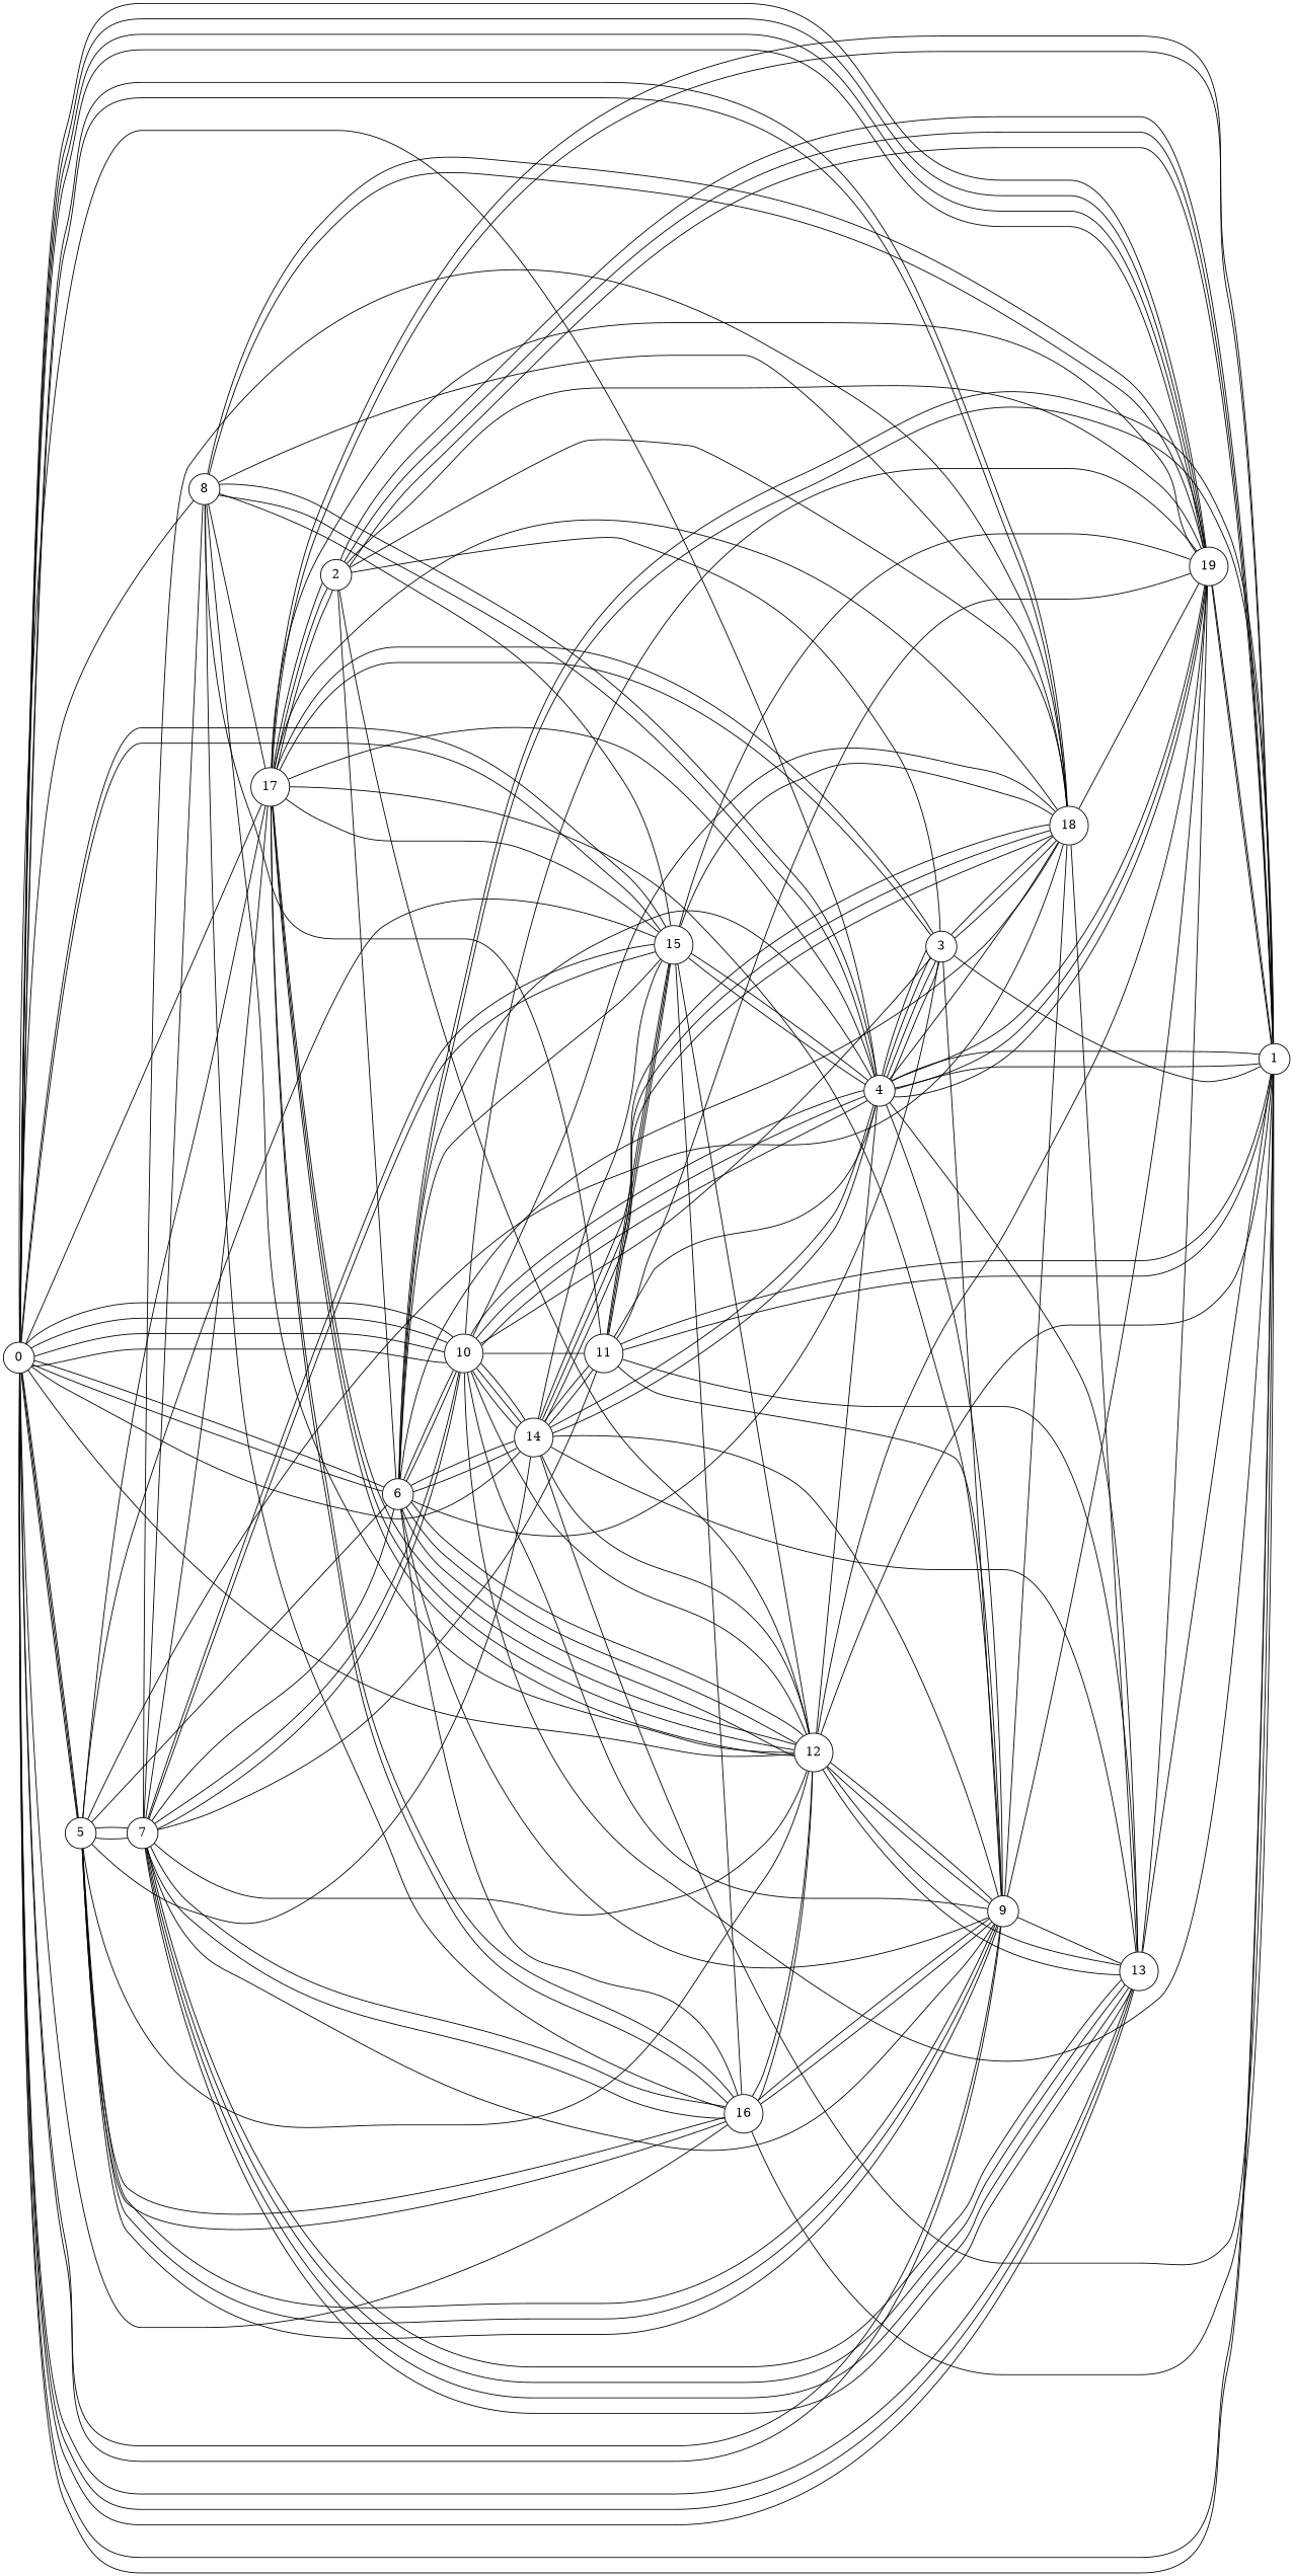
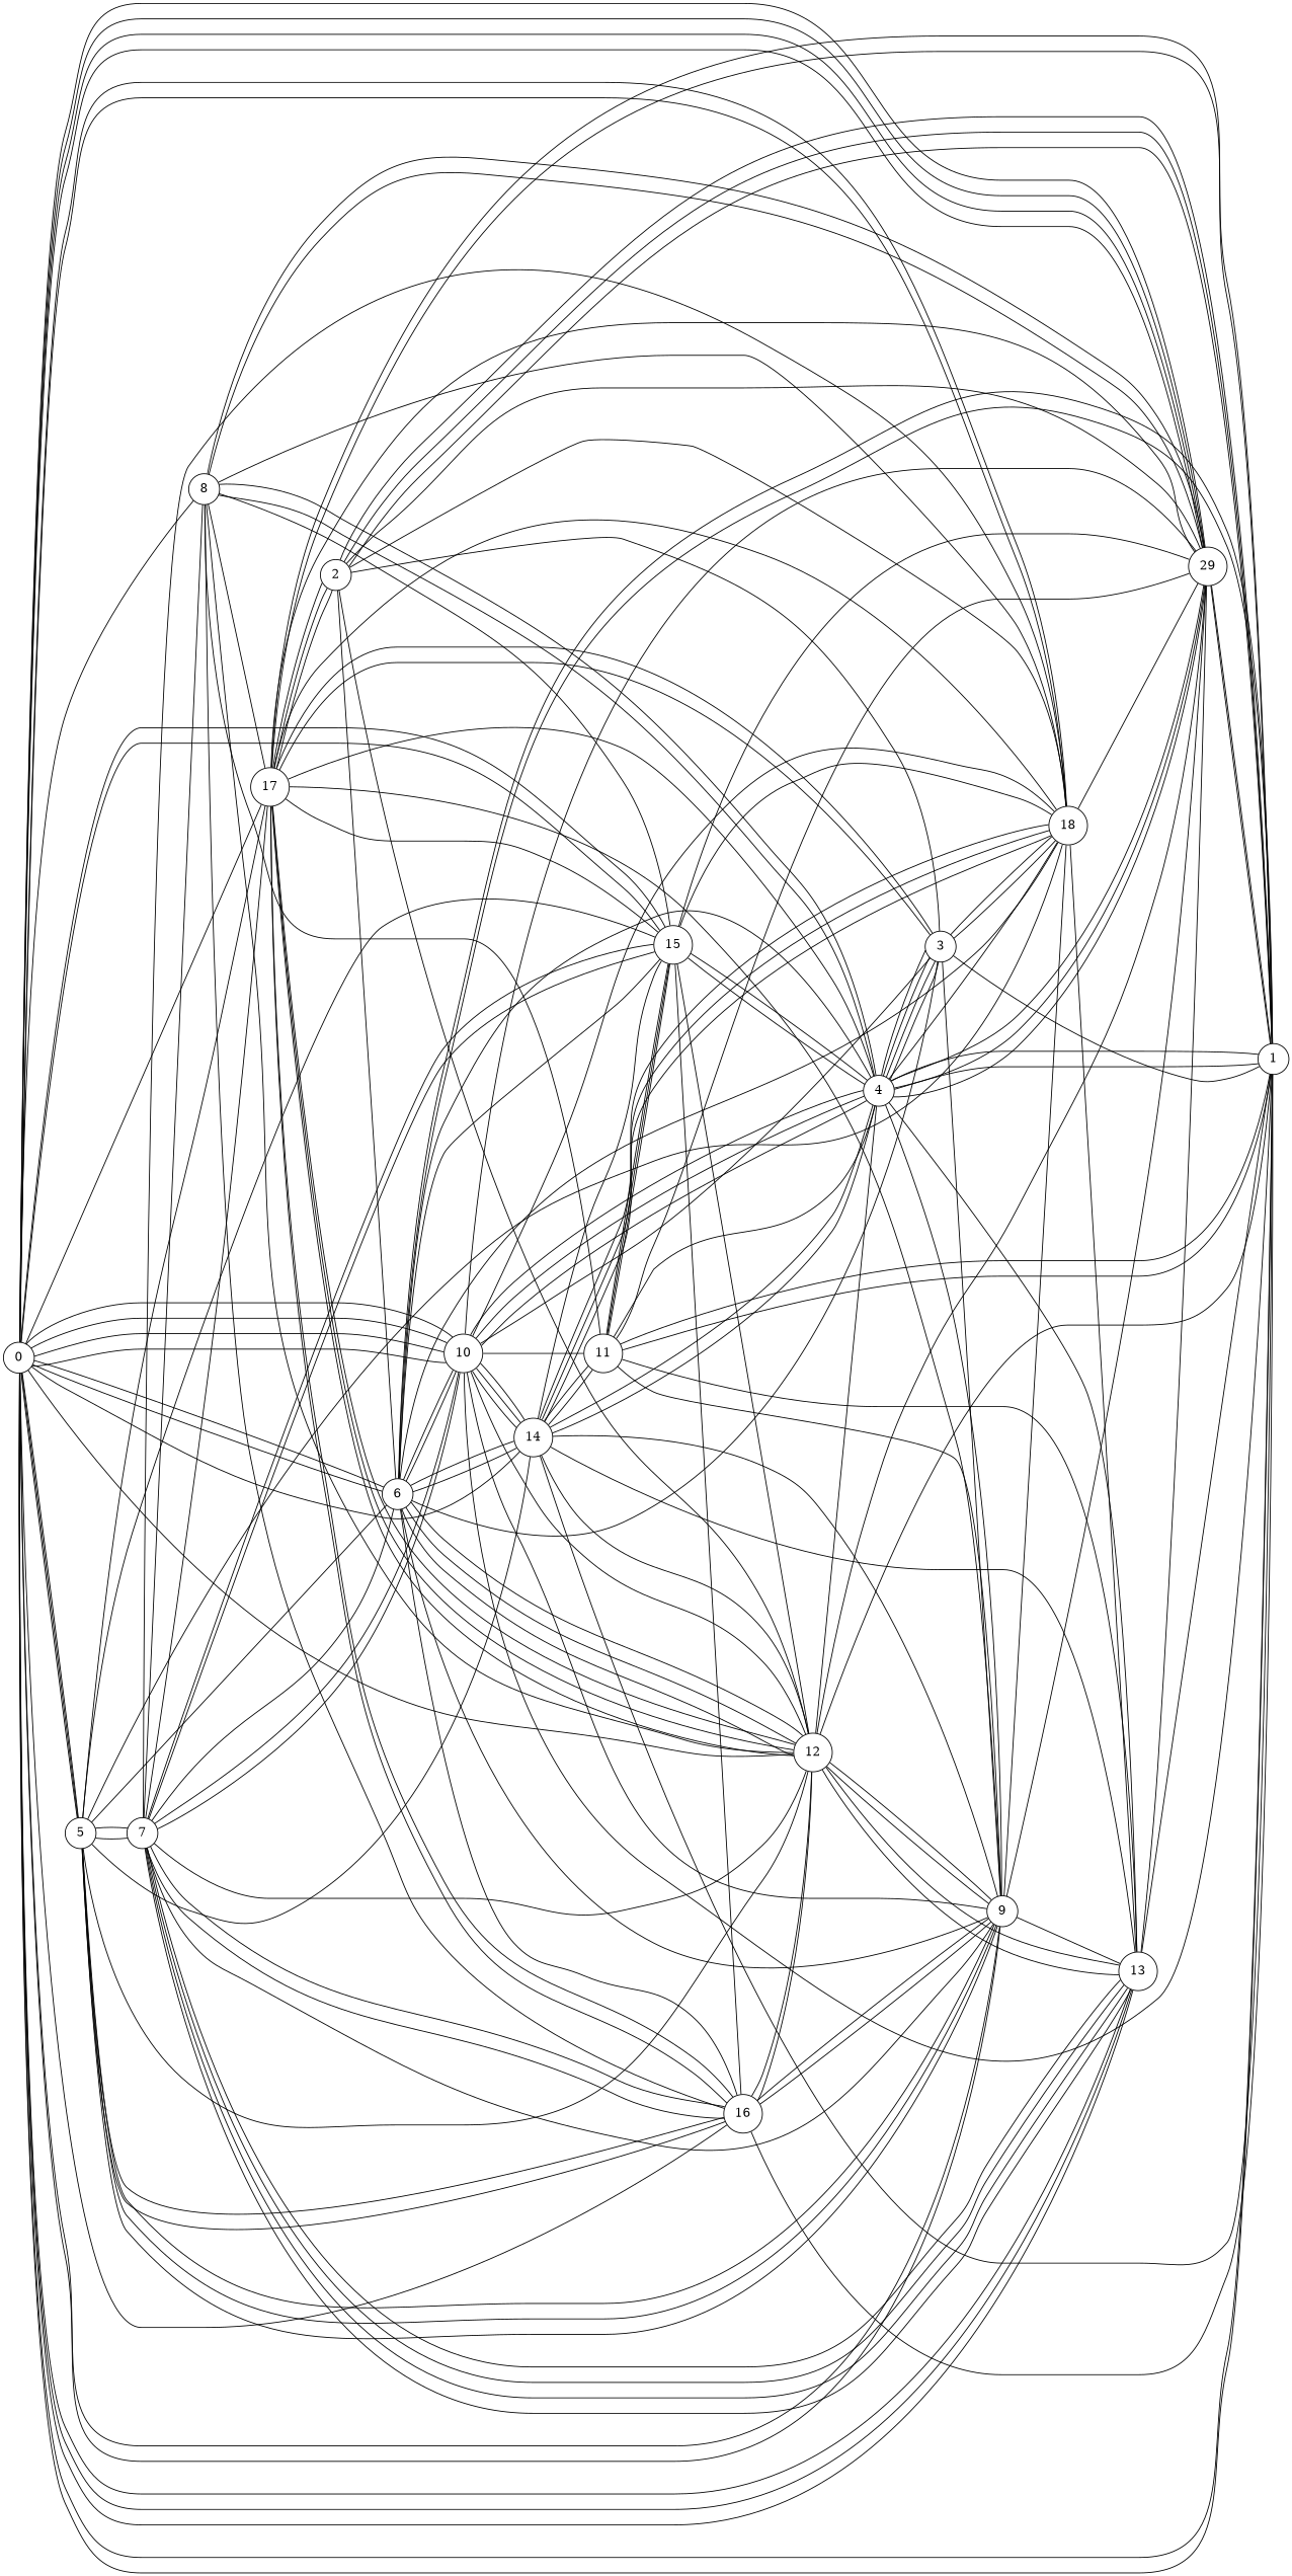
  graph {
    rankdir=LR
    node [shape=circle]
    0
    5
    6
    9
    15
    13
-   19
+   19 [label=29]
    18
    7
    1
    3
    4
    12
    10
    11
    16
    14
    17
    8
    2
    0 -- 5
    0 -- 5
    0 -- 6
    0 -- 9
    0 -- 15
    0 -- 13
    0 -- 19
    0 -- 19
    0 -- 19
    0 -- 18
    5 -- 0
    5 -- 9
    5 -- 9
    5 -- 18
    5 -- 7
    6 -- 0
    6 -- 5
    6 -- 7
    6 -- 1
    6 -- 3
    6 -- 4
    6 -- 12
    6 -- 10
    6 -- 10
    9 -- 0
    9 -- 5
    9 -- 6
    9 -- 13
    9 -- 19
    9 -- 18
    9 -- 7
    9 -- 12
    9 -- 10
    9 -- 11
    9 -- 16
    15 -- 0
    15 -- 5
    15 -- 6
    15 -- 19
    15 -- 12
    15 -- 16
    15 -- 14
    13 -- 0
    13 -- 0
    13 -- 19
    13 -- 1
    13 -- 12
    13 -- 11
    13 -- 14
    19 -- 0
    19 -- 1
    19 -- 11
    19 -- 17
    19 -- 8
    18 -- 0
    18 -- 6
    18 -- 15
    18 -- 13
    18 -- 19
    18 -- 3
    18 -- 4
    18 -- 10
    18 -- 14
    18 -- 14
    18 -- 8
    18 -- 2
    7 -- 5
    7 -- 15
    7 -- 15
    7 -- 13
    7 -- 13
    7 -- 13
    7 -- 13
    7 -- 18
    7 -- 10
    7 -- 10
    7 -- 16
    7 -- 17
    7 -- 8
    1 -- 0
    1 -- 0
    1 -- 6
    1 -- 19
    1 -- 3
    1 -- 4
    1 -- 4
    1 -- 12
    1 -- 11
    1 -- 16
    1 -- 2
    3 -- 9
    3 -- 18
    3 -- 4
    3 -- 4
    3 -- 10
    3 -- 2
-   4 -- 0
    4 -- 9
    4 -- 15
    4 -- 15
    4 -- 13
    4 -- 19
    4 -- 19
    4 -- 19
    4 -- 3
    4 -- 3
    4 -- 10
    4 -- 10
    4 -- 11
    4 -- 14
    4 -- 8
    12 -- 0
    12 -- 5
    12 -- 6
    12 -- 6
    12 -- 9
    12 -- 13
    12 -- 19
    12 -- 7
    12 -- 4
    12 -- 16
    12 -- 17
    12 -- 17
    10 -- 0
    10 -- 0
    10 -- 0
    10 -- 0
    10 -- 19
    10 -- 1
    10 -- 4
    10 -- 12
    10 -- 14
    10 -- 14
    11 -- 15
    11 -- 15
    11 -- 15
-   11 -- 7
    11 -- 1
    11 -- 10
    16 -- 0
    16 -- 5
    16 -- 5
    16 -- 6
    16 -- 9
    16 -- 7
    16 -- 12
    16 -- 17
    16 -- 17
    14 -- 0
    14 -- 5
    14 -- 6
    14 -- 6
    14 -- 9
    14 -- 18
    14 -- 1
    14 -- 4
    14 -- 12
    14 -- 10
    14 -- 11
    14 -- 11
    17 -- 0
    17 -- 5
    17 -- 9
    17 -- 15
    17 -- 18
    17 -- 1
    17 -- 1
    17 -- 3
    17 -- 3
    17 -- 4
    17 -- 12
    17 -- 2
    17 -- 2
    8 -- 0
    8 -- 15
    8 -- 19
    8 -- 4
    8 -- 12
    8 -- 11
    8 -- 16
    8 -- 17
    2 -- 6
    2 -- 19
    2 -- 1
    2 -- 1
    2 -- 12
    2 -- 17
  }
